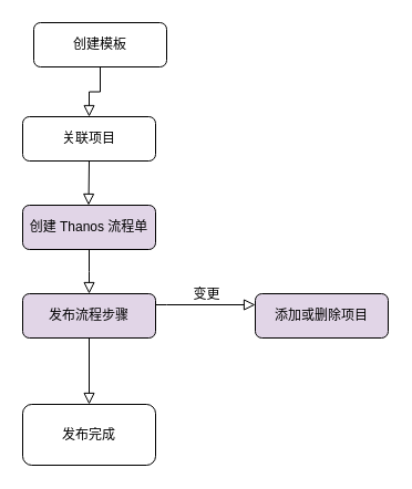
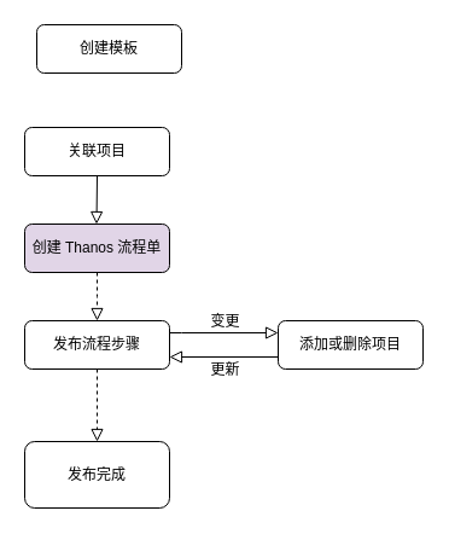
  <mxCell id="0" />
  <mxCell id="1" parent="0" />
- <mxCell id="2" value="" style="rounded=0;html=1;jettySize=auto;orthogonalLoop=1;fontSize=11;endArrow=block;endFill=0;endSize=8;strokeWidth=1;shadow=0;labelBackgroundColor=none;edgeStyle=orthogonalEdgeStyle;" edge="1" parent="1" source="3" target="6"><mxGeometry relative="1" as="geometry"><mxPoint x="80" y="75" as="targetPoint" /></mxGeometry></mxCell>
  <mxCell id="3" value="创建模板" style="rounded=1;whiteSpace=wrap;html=1;fontSize=12;glass=0;strokeWidth=1;shadow=0;" vertex="1" parent="1"><mxGeometry x="30" y="20" width="120" height="40" as="geometry" /></mxCell>
  <mxCell id="4" value="" style="rounded=0;html=1;jettySize=auto;orthogonalLoop=1;fontSize=11;endArrow=block;endFill=0;endSize=8;strokeWidth=1;shadow=0;labelBackgroundColor=none;edgeStyle=orthogonalEdgeStyle;exitX=0.5;exitY=1;exitDx=0;exitDy=0;" edge="1" parent="1" source="6"><mxGeometry y="20" relative="1" as="geometry"><mxPoint as="offset" /><mxPoint x="79.5" y="145" as="sourcePoint" /><mxPoint x="79.5" y="185" as="targetPoint" /></mxGeometry></mxCell>
  <mxCell id="5" value="创建 Thanos 流程单" style="rounded=1;whiteSpace=wrap;html=1;fontSize=12;glass=0;strokeWidth=1;shadow=0;fillColor=#e1d5e7;" vertex="1" parent="1"><mxGeometry x="20" y="185" width="120" height="40" as="geometry" /></mxCell>
  <mxCell id="6" value="关联项目" style="rounded=1;whiteSpace=wrap;html=1;fontSize=12;glass=0;strokeWidth=1;shadow=0;" vertex="1" parent="1"><mxGeometry x="20" y="105" width="120" height="40" as="geometry" /></mxCell>
- <mxCell id="7" value="发布流程步骤" style="rounded=1;whiteSpace=wrap;html=1;fontSize=12;glass=0;strokeWidth=1;shadow=0;fillColor=#e1d5e7;" vertex="1" parent="1"><mxGeometry x="20" y="265" width="120" height="40" as="geometry" /></mxCell>
- <mxCell id="8" value="" style="rounded=0;html=1;jettySize=auto;orthogonalLoop=1;fontSize=11;endArrow=block;endFill=0;endSize=8;strokeWidth=1;shadow=0;labelBackgroundColor=none;edgeStyle=orthogonalEdgeStyle;exitX=0.5;exitY=1;exitDx=0;exitDy=0;entryX=0.5;entryY=0;entryDx=0;entryDy=0;" edge="1" parent="1" source="5" target="7"><mxGeometry y="20" relative="1" as="geometry"><mxPoint as="offset" /><mxPoint x="90" y="145" as="sourcePoint" /><mxPoint x="89.5" y="195" as="targetPoint" /><Array as="points"><mxPoint x="80" y="245" /><mxPoint x="80" y="245" /></Array></mxGeometry></mxCell>
- <mxCell id="9" value="" style="rounded=0;html=1;jettySize=auto;orthogonalLoop=1;fontSize=11;endArrow=block;endFill=0;endSize=8;strokeWidth=1;shadow=0;labelBackgroundColor=none;edgeStyle=orthogonalEdgeStyle;exitX=0.5;exitY=1;exitDx=0;exitDy=0;entryX=0.5;entryY=0;entryDx=0;entryDy=0;" edge="1" parent="1" source="7" target="10"><mxGeometry y="20" relative="1" as="geometry"><mxPoint as="offset" /><mxPoint x="100" y="245" as="sourcePoint" /><mxPoint x="80" y="315" as="targetPoint" /><Array as="points" /></mxGeometry></mxCell>
+ <mxCell id="7" value="发布流程步骤" style="rounded=1;whiteSpace=wrap;html=1;fontSize=12;glass=0;strokeWidth=1;shadow=0;" vertex="1" parent="1"><mxGeometry x="20" y="265" width="120" height="40" as="geometry" /></mxCell>
+ <mxCell id="8" value="" style="rounded=0;html=1;jettySize=auto;orthogonalLoop=1;fontSize=11;endArrow=block;endFill=0;endSize=8;strokeWidth=1;shadow=0;labelBackgroundColor=none;edgeStyle=orthogonalEdgeStyle;exitX=0.5;exitY=1;exitDx=0;exitDy=0;entryX=0.5;entryY=0;entryDx=0;entryDy=0;dashed=1;" edge="1" parent="1" source="5" target="7"><mxGeometry y="20" relative="1" as="geometry"><mxPoint as="offset" /><mxPoint x="90" y="145" as="sourcePoint" /><mxPoint x="89.5" y="195" as="targetPoint" /><Array as="points"><mxPoint x="80" y="245" /><mxPoint x="80" y="245" /></Array></mxGeometry></mxCell>
+ <mxCell id="9" value="" style="rounded=0;html=1;jettySize=auto;orthogonalLoop=1;fontSize=11;endArrow=block;endFill=0;endSize=8;strokeWidth=1;shadow=0;labelBackgroundColor=none;edgeStyle=orthogonalEdgeStyle;exitX=0.5;exitY=1;exitDx=0;exitDy=0;entryX=0.5;entryY=0;entryDx=0;entryDy=0;dashed=1;" edge="1" parent="1" source="7" target="10"><mxGeometry y="20" relative="1" as="geometry"><mxPoint as="offset" /><mxPoint x="100" y="245" as="sourcePoint" /><mxPoint x="80" y="315" as="targetPoint" /><Array as="points" /></mxGeometry></mxCell>
  <mxCell id="10" value="发布完成" style="rounded=1;whiteSpace=wrap;html=1;fontSize=12;glass=0;strokeWidth=1;shadow=0;" vertex="1" parent="1"><mxGeometry x="20" y="365" width="120" height="55" as="geometry" /></mxCell>
- <mxCell id="11" value="添加或删除项目" style="rounded=1;whiteSpace=wrap;html=1;fontSize=12;glass=0;strokeWidth=1;shadow=0;fillColor=#e1d5e7;" vertex="1" parent="1"><mxGeometry x="230" y="265" width="120" height="40" as="geometry" /></mxCell>
+ <mxCell id="11" value="添加或删除项目" style="rounded=1;whiteSpace=wrap;html=1;fontSize=12;glass=0;strokeWidth=1;shadow=0;" vertex="1" parent="1"><mxGeometry x="230" y="265" width="120" height="40" as="geometry" /></mxCell>
+ <mxCell id="12" value="" style="rounded=0;html=1;jettySize=auto;orthogonalLoop=1;fontSize=11;endArrow=block;endFill=0;endSize=8;strokeWidth=1;shadow=0;labelBackgroundColor=none;edgeStyle=orthogonalEdgeStyle;exitX=0;exitY=0.75;exitDx=0;exitDy=0;" edge="1" parent="1" source="11" target="7"><mxGeometry y="20" relative="1" as="geometry"><mxPoint as="offset" /><mxPoint x="150" y="295" as="sourcePoint" /><mxPoint x="190" y="295" as="targetPoint" /><Array as="points"><mxPoint x="150" y="295" /><mxPoint x="150" y="295" /></Array></mxGeometry></mxCell>
+ <mxCell id="13" value="更新" style="edgeLabel;html=1;align=center;verticalAlign=middle;resizable=0;points=[];fontSize=12;" vertex="1" connectable="0" parent="12"><mxGeometry x="-0.1" y="2" relative="1" as="geometry"><mxPoint x="-4" y="8" as="offset" /></mxGeometry></mxCell>
  <mxCell id="14" value="" style="rounded=0;html=1;jettySize=auto;orthogonalLoop=1;fontSize=11;endArrow=block;endFill=0;endSize=8;strokeWidth=1;shadow=0;labelBackgroundColor=none;edgeStyle=orthogonalEdgeStyle;exitX=0;exitY=0.75;exitDx=0;exitDy=0;" edge="1" parent="1"><mxGeometry y="20" relative="1" as="geometry"><mxPoint as="offset" /><mxPoint x="140" y="275" as="sourcePoint" /><mxPoint x="230" y="275" as="targetPoint" /><Array as="points"><mxPoint x="150" y="275" /><mxPoint x="150" y="275" /></Array></mxGeometry></mxCell>
  <mxCell id="15" value="变更" style="edgeLabel;html=1;align=center;verticalAlign=middle;resizable=0;points=[];fontSize=12;" vertex="1" connectable="0" parent="14"><mxGeometry x="-0.1" y="2" relative="1" as="geometry"><mxPoint x="4" y="-8" as="offset" /></mxGeometry></mxCell>
